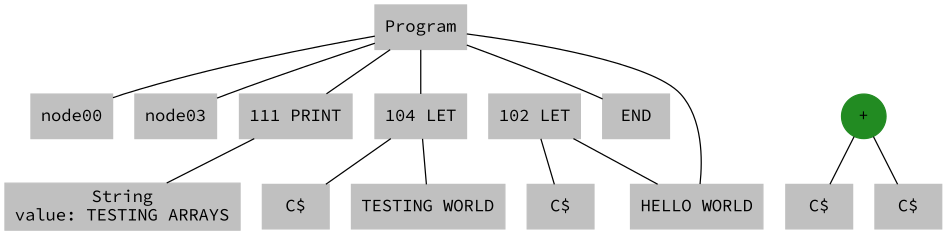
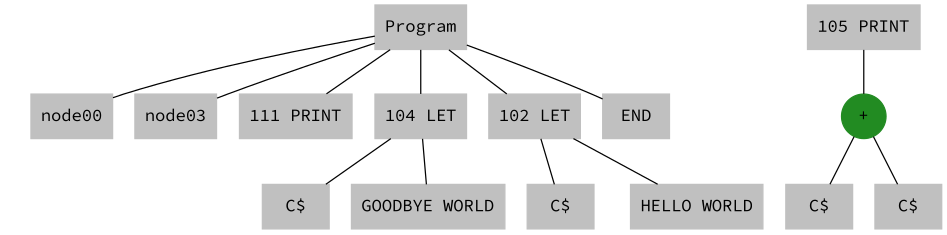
  digraph {
    fontname="Source Code Pro"
    node [color=silver fontname="Source Code Pro" shape=box style=filled]
    edge [arrowhead=none fontname="Source Code Pro"]
    n1 [label=Program]
    n2 [label=node00]
    node03
    n4 [label="111 PRINT"]
    n5 [label="102 LET"]
    n6 [label="104 LET"]
    n7 [label=END]
-   n8 [label="String\nvalue: TESTING ARRAYS"]
    n9 [label="C$"]
    "HELLO WORLD"
    n11 [label="C$"]
-   "GOODBYE WORLD" [label="TESTING WORLD"]
+   "GOODBYE WORLD"
+   n13 [label="105 PRINT"]
    n14 [color=forestgreen label="+" shape=circle]
    n15 [label="C$"]
    n16 [label="C$"]
    n1 -> n2
    n1 -> node03
    n1 -> n4
-   n1 -> "HELLO WORLD"
+   n1 -> n5
    n1 -> n6
    n1 -> n7
-   n4 -> n8
    n5 -> n9
    n5 -> "HELLO WORLD"
    n6 -> n11
    n6 -> "GOODBYE WORLD"
+   n13 -> n14
    n14 -> n15
    n14 -> n16
  }
